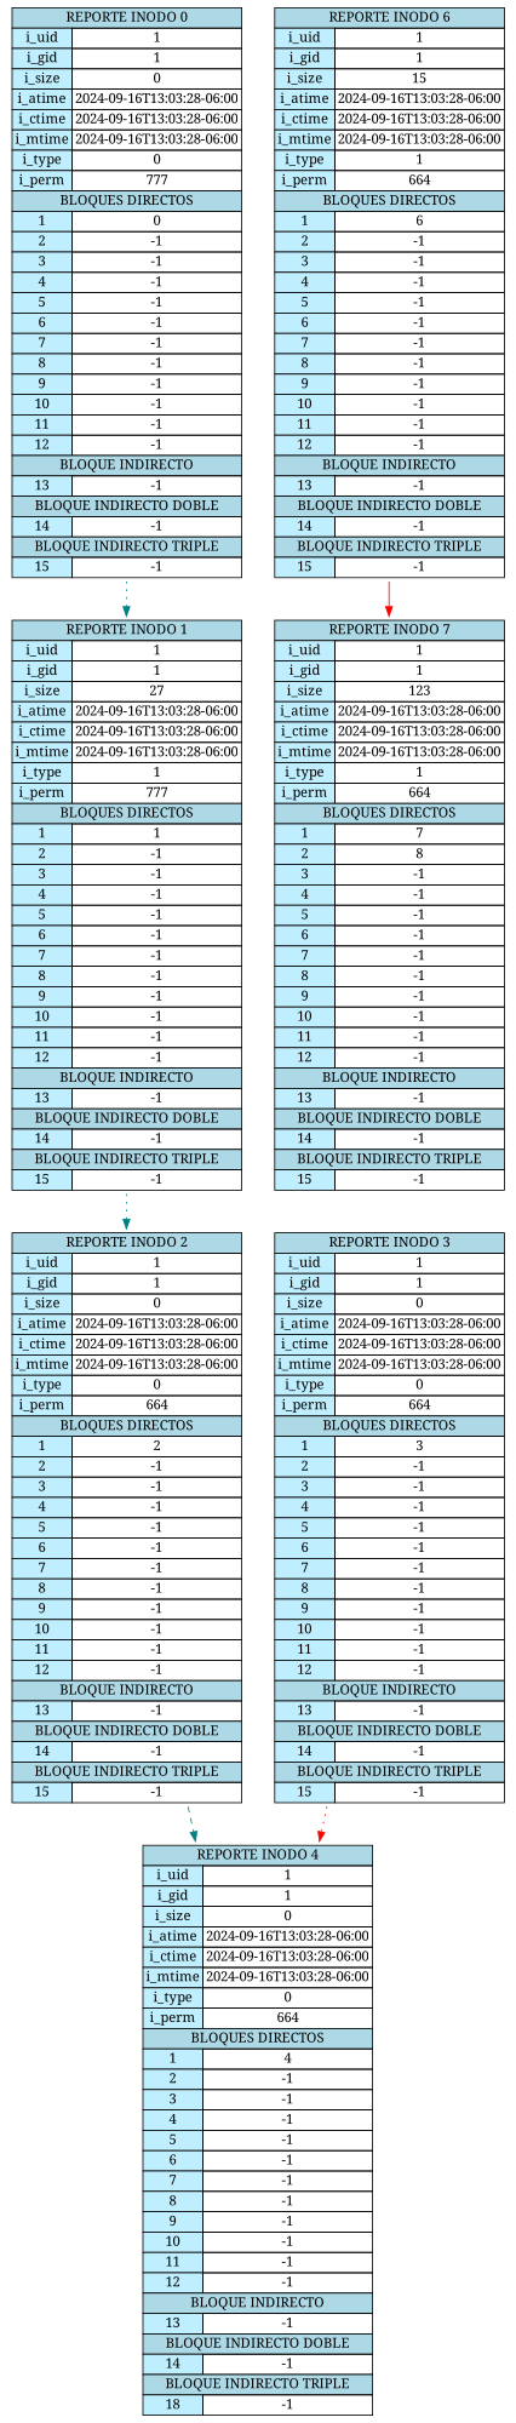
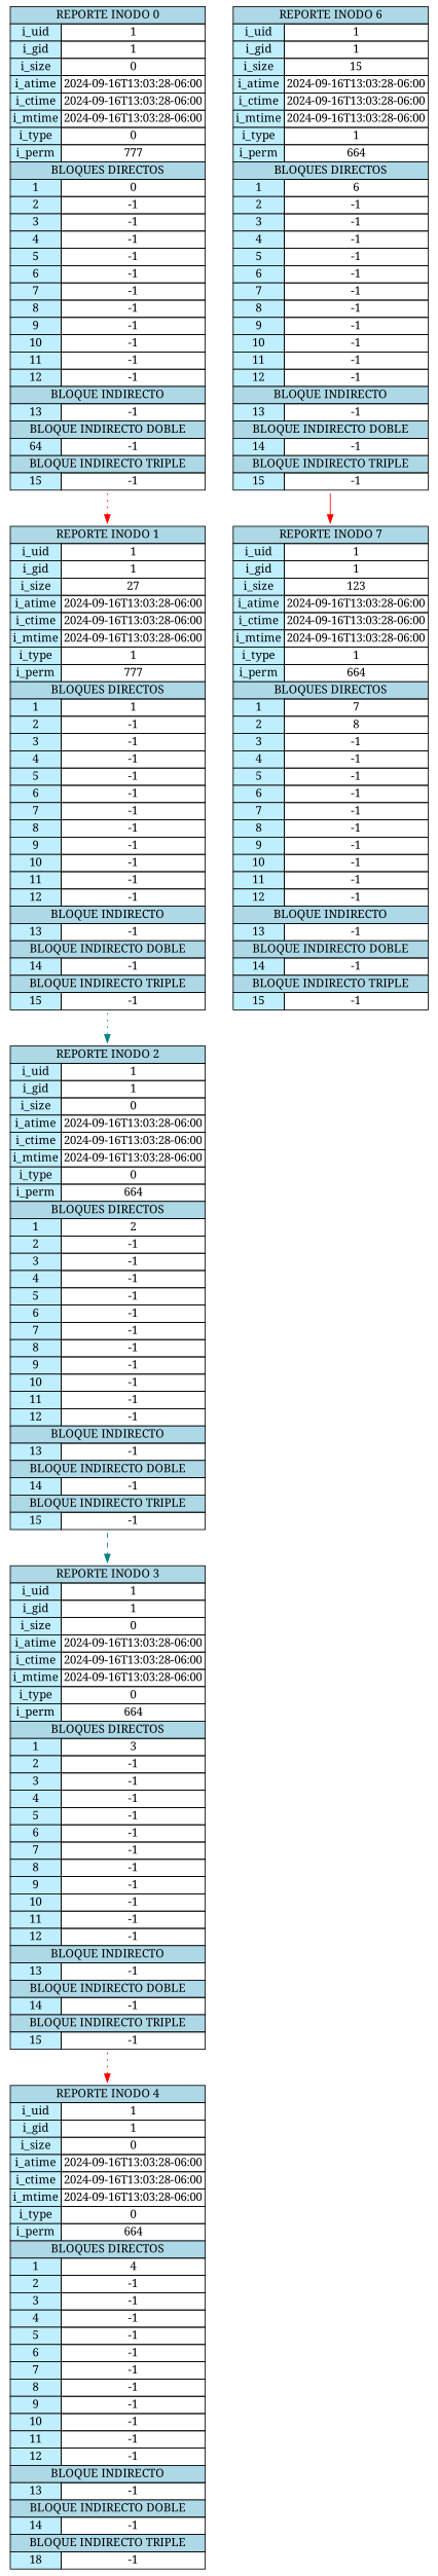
  digraph {
    fontname="Noto Serif"
    node [fontname="Noto Serif" shape=plaintext]
    edge [color=red fontname="Noto Serif" style=dotted]
-   n1 [label=<             <table border="0" cellborder="1" cellspacing="0">                 <tr><td colspan="2" bgcolor = "lightblue"> REPORTE INODO 0 </td></tr>                 <tr><td bgcolor = "lightblue1">i_uid</td><td>1</td></tr>                 <tr><td bgcolor = "lightblue1">i_gid</td><td>1</td></tr>                 <tr><td bgcolor = "lightblue1">i_size</td><td>0</td></tr>                 <tr><td bgcolor = "lightblue1">i_atime</td><td>2024-09-16T13:03:28-06:00</td></tr>                 <tr><td bgcolor = "lightblue1">i_ctime</td><td>2024-09-16T13:03:28-06:00</td></tr>                 <tr><td bgcolor = "lightblue1">i_mtime</td><td>2024-09-16T13:03:28-06:00</td></tr>                 <tr><td bgcolor = "lightblue1">i_type</td><td>0</td></tr>                 <tr><td bgcolor = "lightblue1">i_perm</td><td>777</td></tr>                 <tr><td colspan="2" bgcolor = "lightblue">BLOQUES DIRECTOS</td></tr>             <tr><td bgcolor = "lightblue1">1</td><td>0</td></tr><tr><td bgcolor = "lightblue1">2</td><td>-1</td></tr><tr><td bgcolor = "lightblue1">3</td><td>-1</td></tr><tr><td bgcolor = "lightblue1">4</td><td>-1</td></tr><tr><td bgcolor = "lightblue1">5</td><td>-1</td></tr><tr><td bgcolor = "lightblue1">6</td><td>-1</td></tr><tr><td bgcolor = "lightblue1">7</td><td>-1</td></tr><tr><td bgcolor = "lightblue1">8</td><td>-1</td></tr><tr><td bgcolor = "lightblue1">9</td><td>-1</td></tr><tr><td bgcolor = "lightblue1">10</td><td>-1</td></tr><tr><td bgcolor = "lightblue1">11</td><td>-1</td></tr><tr><td bgcolor = "lightblue1">12</td><td>-1</td></tr>                 <tr><td colspan="2" bgcolor = "lightblue">BLOQUE INDIRECTO</td></tr>                 <tr><td bgcolor = "lightblue1">13</td><td>-1</td></tr>                 <tr><td colspan="2" bgcolor = "lightblue">BLOQUE INDIRECTO DOBLE</td></tr>                 <tr><td bgcolor = "lightblue1">14</td><td>-1</td></tr>                 <tr><td colspan="2" bgcolor = "lightblue">BLOQUE INDIRECTO TRIPLE</td></tr>                 <tr><td bgcolor = "lightblue1">15</td><td>-1</td></tr>             </table>>]
+   n1 [label=<             <table border="0" cellborder="1" cellspacing="0">                 <tr><td colspan="2" bgcolor = "lightblue"> REPORTE INODO 0 </td></tr>                 <tr><td bgcolor = "lightblue1">i_uid</td><td>1</td></tr>                 <tr><td bgcolor = "lightblue1">i_gid</td><td>1</td></tr>                 <tr><td bgcolor = "lightblue1">i_size</td><td>0</td></tr>                 <tr><td bgcolor = "lightblue1">i_atime</td><td>2024-09-16T13:03:28-06:00</td></tr>                 <tr><td bgcolor = "lightblue1">i_ctime</td><td>2024-09-16T13:03:28-06:00</td></tr>                 <tr><td bgcolor = "lightblue1">i_mtime</td><td>2024-09-16T13:03:28-06:00</td></tr>                 <tr><td bgcolor = "lightblue1">i_type</td><td>0</td></tr>                 <tr><td bgcolor = "lightblue1">i_perm</td><td>777</td></tr>                 <tr><td colspan="2" bgcolor = "lightblue">BLOQUES DIRECTOS</td></tr>             <tr><td bgcolor = "lightblue1">1</td><td>0</td></tr><tr><td bgcolor = "lightblue1">2</td><td>-1</td></tr><tr><td bgcolor = "lightblue1">3</td><td>-1</td></tr><tr><td bgcolor = "lightblue1">4</td><td>-1</td></tr><tr><td bgcolor = "lightblue1">5</td><td>-1</td></tr><tr><td bgcolor = "lightblue1">6</td><td>-1</td></tr><tr><td bgcolor = "lightblue1">7</td><td>-1</td></tr><tr><td bgcolor = "lightblue1">8</td><td>-1</td></tr><tr><td bgcolor = "lightblue1">9</td><td>-1</td></tr><tr><td bgcolor = "lightblue1">10</td><td>-1</td></tr><tr><td bgcolor = "lightblue1">11</td><td>-1</td></tr><tr><td bgcolor = "lightblue1">12</td><td>-1</td></tr>                 <tr><td colspan="2" bgcolor = "lightblue">BLOQUE INDIRECTO</td></tr>                 <tr><td bgcolor = "lightblue1">13</td><td>-1</td></tr>                 <tr><td colspan="2" bgcolor = "lightblue">BLOQUE INDIRECTO DOBLE</td></tr>                 <tr><td bgcolor = "lightblue1">64</td><td>-1</td></tr>                 <tr><td colspan="2" bgcolor = "lightblue">BLOQUE INDIRECTO TRIPLE</td></tr>                 <tr><td bgcolor = "lightblue1">15</td><td>-1</td></tr>             </table>>]
    n2 [label=<             <table border="0" cellborder="1" cellspacing="0">                 <tr><td colspan="2" bgcolor = "lightblue"> REPORTE INODO 1 </td></tr>                 <tr><td bgcolor = "lightblue1">i_uid</td><td>1</td></tr>                 <tr><td bgcolor = "lightblue1">i_gid</td><td>1</td></tr>                 <tr><td bgcolor = "lightblue1">i_size</td><td>27</td></tr>                 <tr><td bgcolor = "lightblue1">i_atime</td><td>2024-09-16T13:03:28-06:00</td></tr>                 <tr><td bgcolor = "lightblue1">i_ctime</td><td>2024-09-16T13:03:28-06:00</td></tr>                 <tr><td bgcolor = "lightblue1">i_mtime</td><td>2024-09-16T13:03:28-06:00</td></tr>                 <tr><td bgcolor = "lightblue1">i_type</td><td>1</td></tr>                 <tr><td bgcolor = "lightblue1">i_perm</td><td>777</td></tr>                 <tr><td colspan="2" bgcolor = "lightblue">BLOQUES DIRECTOS</td></tr>             <tr><td bgcolor = "lightblue1">1</td><td>1</td></tr><tr><td bgcolor = "lightblue1">2</td><td>-1</td></tr><tr><td bgcolor = "lightblue1">3</td><td>-1</td></tr><tr><td bgcolor = "lightblue1">4</td><td>-1</td></tr><tr><td bgcolor = "lightblue1">5</td><td>-1</td></tr><tr><td bgcolor = "lightblue1">6</td><td>-1</td></tr><tr><td bgcolor = "lightblue1">7</td><td>-1</td></tr><tr><td bgcolor = "lightblue1">8</td><td>-1</td></tr><tr><td bgcolor = "lightblue1">9</td><td>-1</td></tr><tr><td bgcolor = "lightblue1">10</td><td>-1</td></tr><tr><td bgcolor = "lightblue1">11</td><td>-1</td></tr><tr><td bgcolor = "lightblue1">12</td><td>-1</td></tr>                 <tr><td colspan="2" bgcolor = "lightblue">BLOQUE INDIRECTO</td></tr>                 <tr><td bgcolor = "lightblue1">13</td><td>-1</td></tr>                 <tr><td colspan="2" bgcolor = "lightblue">BLOQUE INDIRECTO DOBLE</td></tr>                 <tr><td bgcolor = "lightblue1">14</td><td>-1</td></tr>                 <tr><td colspan="2" bgcolor = "lightblue">BLOQUE INDIRECTO TRIPLE</td></tr>                 <tr><td bgcolor = "lightblue1">15</td><td>-1</td></tr>             </table>>]
    n3 [label=<             <table border="0" cellborder="1" cellspacing="0">                 <tr><td colspan="2" bgcolor = "lightblue"> REPORTE INODO 2 </td></tr>                 <tr><td bgcolor = "lightblue1">i_uid</td><td>1</td></tr>                 <tr><td bgcolor = "lightblue1">i_gid</td><td>1</td></tr>                 <tr><td bgcolor = "lightblue1">i_size</td><td>0</td></tr>                 <tr><td bgcolor = "lightblue1">i_atime</td><td>2024-09-16T13:03:28-06:00</td></tr>                 <tr><td bgcolor = "lightblue1">i_ctime</td><td>2024-09-16T13:03:28-06:00</td></tr>                 <tr><td bgcolor = "lightblue1">i_mtime</td><td>2024-09-16T13:03:28-06:00</td></tr>                 <tr><td bgcolor = "lightblue1">i_type</td><td>0</td></tr>                 <tr><td bgcolor = "lightblue1">i_perm</td><td>664</td></tr>                 <tr><td colspan="2" bgcolor = "lightblue">BLOQUES DIRECTOS</td></tr>             <tr><td bgcolor = "lightblue1">1</td><td>2</td></tr><tr><td bgcolor = "lightblue1">2</td><td>-1</td></tr><tr><td bgcolor = "lightblue1">3</td><td>-1</td></tr><tr><td bgcolor = "lightblue1">4</td><td>-1</td></tr><tr><td bgcolor = "lightblue1">5</td><td>-1</td></tr><tr><td bgcolor = "lightblue1">6</td><td>-1</td></tr><tr><td bgcolor = "lightblue1">7</td><td>-1</td></tr><tr><td bgcolor = "lightblue1">8</td><td>-1</td></tr><tr><td bgcolor = "lightblue1">9</td><td>-1</td></tr><tr><td bgcolor = "lightblue1">10</td><td>-1</td></tr><tr><td bgcolor = "lightblue1">11</td><td>-1</td></tr><tr><td bgcolor = "lightblue1">12</td><td>-1</td></tr>                 <tr><td colspan="2" bgcolor = "lightblue">BLOQUE INDIRECTO</td></tr>                 <tr><td bgcolor = "lightblue1">13</td><td>-1</td></tr>                 <tr><td colspan="2" bgcolor = "lightblue">BLOQUE INDIRECTO DOBLE</td></tr>                 <tr><td bgcolor = "lightblue1">14</td><td>-1</td></tr>                 <tr><td colspan="2" bgcolor = "lightblue">BLOQUE INDIRECTO TRIPLE</td></tr>                 <tr><td bgcolor = "lightblue1">15</td><td>-1</td></tr>             </table>>]
    n4 [label=<             <table border="0" cellborder="1" cellspacing="0">                 <tr><td colspan="2" bgcolor = "lightblue"> REPORTE INODO 3 </td></tr>                 <tr><td bgcolor = "lightblue1">i_uid</td><td>1</td></tr>                 <tr><td bgcolor = "lightblue1">i_gid</td><td>1</td></tr>                 <tr><td bgcolor = "lightblue1">i_size</td><td>0</td></tr>                 <tr><td bgcolor = "lightblue1">i_atime</td><td>2024-09-16T13:03:28-06:00</td></tr>                 <tr><td bgcolor = "lightblue1">i_ctime</td><td>2024-09-16T13:03:28-06:00</td></tr>                 <tr><td bgcolor = "lightblue1">i_mtime</td><td>2024-09-16T13:03:28-06:00</td></tr>                 <tr><td bgcolor = "lightblue1">i_type</td><td>0</td></tr>                 <tr><td bgcolor = "lightblue1">i_perm</td><td>664</td></tr>                 <tr><td colspan="2" bgcolor = "lightblue">BLOQUES DIRECTOS</td></tr>             <tr><td bgcolor = "lightblue1">1</td><td>3</td></tr><tr><td bgcolor = "lightblue1">2</td><td>-1</td></tr><tr><td bgcolor = "lightblue1">3</td><td>-1</td></tr><tr><td bgcolor = "lightblue1">4</td><td>-1</td></tr><tr><td bgcolor = "lightblue1">5</td><td>-1</td></tr><tr><td bgcolor = "lightblue1">6</td><td>-1</td></tr><tr><td bgcolor = "lightblue1">7</td><td>-1</td></tr><tr><td bgcolor = "lightblue1">8</td><td>-1</td></tr><tr><td bgcolor = "lightblue1">9</td><td>-1</td></tr><tr><td bgcolor = "lightblue1">10</td><td>-1</td></tr><tr><td bgcolor = "lightblue1">11</td><td>-1</td></tr><tr><td bgcolor = "lightblue1">12</td><td>-1</td></tr>                 <tr><td colspan="2" bgcolor = "lightblue">BLOQUE INDIRECTO</td></tr>                 <tr><td bgcolor = "lightblue1">13</td><td>-1</td></tr>                 <tr><td colspan="2" bgcolor = "lightblue">BLOQUE INDIRECTO DOBLE</td></tr>                 <tr><td bgcolor = "lightblue1">14</td><td>-1</td></tr>                 <tr><td colspan="2" bgcolor = "lightblue">BLOQUE INDIRECTO TRIPLE</td></tr>                 <tr><td bgcolor = "lightblue1">15</td><td>-1</td></tr>             </table>>]
    n5 [label=<             <table border="0" cellborder="1" cellspacing="0">                 <tr><td colspan="2" bgcolor = "lightblue"> REPORTE INODO 4 </td></tr>                 <tr><td bgcolor = "lightblue1">i_uid</td><td>1</td></tr>                 <tr><td bgcolor = "lightblue1">i_gid</td><td>1</td></tr>                 <tr><td bgcolor = "lightblue1">i_size</td><td>0</td></tr>                 <tr><td bgcolor = "lightblue1">i_atime</td><td>2024-09-16T13:03:28-06:00</td></tr>                 <tr><td bgcolor = "lightblue1">i_ctime</td><td>2024-09-16T13:03:28-06:00</td></tr>                 <tr><td bgcolor = "lightblue1">i_mtime</td><td>2024-09-16T13:03:28-06:00</td></tr>                 <tr><td bgcolor = "lightblue1">i_type</td><td>0</td></tr>                 <tr><td bgcolor = "lightblue1">i_perm</td><td>664</td></tr>                 <tr><td colspan="2" bgcolor = "lightblue">BLOQUES DIRECTOS</td></tr>             <tr><td bgcolor = "lightblue1">1</td><td>4</td></tr><tr><td bgcolor = "lightblue1">2</td><td>-1</td></tr><tr><td bgcolor = "lightblue1">3</td><td>-1</td></tr><tr><td bgcolor = "lightblue1">4</td><td>-1</td></tr><tr><td bgcolor = "lightblue1">5</td><td>-1</td></tr><tr><td bgcolor = "lightblue1">6</td><td>-1</td></tr><tr><td bgcolor = "lightblue1">7</td><td>-1</td></tr><tr><td bgcolor = "lightblue1">8</td><td>-1</td></tr><tr><td bgcolor = "lightblue1">9</td><td>-1</td></tr><tr><td bgcolor = "lightblue1">10</td><td>-1</td></tr><tr><td bgcolor = "lightblue1">11</td><td>-1</td></tr><tr><td bgcolor = "lightblue1">12</td><td>-1</td></tr>                 <tr><td colspan="2" bgcolor = "lightblue">BLOQUE INDIRECTO</td></tr>                 <tr><td bgcolor = "lightblue1">13</td><td>-1</td></tr>                 <tr><td colspan="2" bgcolor = "lightblue">BLOQUE INDIRECTO DOBLE</td></tr>                 <tr><td bgcolor = "lightblue1">14</td><td>-1</td></tr>                 <tr><td colspan="2" bgcolor = "lightblue">BLOQUE INDIRECTO TRIPLE</td></tr>                 <tr><td bgcolor = "lightblue1">18</td><td>-1</td></tr>             </table>>]
    n6 [label=<             <table border="0" cellborder="1" cellspacing="0">                 <tr><td colspan="2" bgcolor = "lightblue"> REPORTE INODO 6 </td></tr>                 <tr><td bgcolor = "lightblue1">i_uid</td><td>1</td></tr>                 <tr><td bgcolor = "lightblue1">i_gid</td><td>1</td></tr>                 <tr><td bgcolor = "lightblue1">i_size</td><td>15</td></tr>                 <tr><td bgcolor = "lightblue1">i_atime</td><td>2024-09-16T13:03:28-06:00</td></tr>                 <tr><td bgcolor = "lightblue1">i_ctime</td><td>2024-09-16T13:03:28-06:00</td></tr>                 <tr><td bgcolor = "lightblue1">i_mtime</td><td>2024-09-16T13:03:28-06:00</td></tr>                 <tr><td bgcolor = "lightblue1">i_type</td><td>1</td></tr>                 <tr><td bgcolor = "lightblue1">i_perm</td><td>664</td></tr>                 <tr><td colspan="2" bgcolor = "lightblue">BLOQUES DIRECTOS</td></tr>             <tr><td bgcolor = "lightblue1">1</td><td>6</td></tr><tr><td bgcolor = "lightblue1">2</td><td>-1</td></tr><tr><td bgcolor = "lightblue1">3</td><td>-1</td></tr><tr><td bgcolor = "lightblue1">4</td><td>-1</td></tr><tr><td bgcolor = "lightblue1">5</td><td>-1</td></tr><tr><td bgcolor = "lightblue1">6</td><td>-1</td></tr><tr><td bgcolor = "lightblue1">7</td><td>-1</td></tr><tr><td bgcolor = "lightblue1">8</td><td>-1</td></tr><tr><td bgcolor = "lightblue1">9</td><td>-1</td></tr><tr><td bgcolor = "lightblue1">10</td><td>-1</td></tr><tr><td bgcolor = "lightblue1">11</td><td>-1</td></tr><tr><td bgcolor = "lightblue1">12</td><td>-1</td></tr>                 <tr><td colspan="2" bgcolor = "lightblue">BLOQUE INDIRECTO</td></tr>                 <tr><td bgcolor = "lightblue1">13</td><td>-1</td></tr>                 <tr><td colspan="2" bgcolor = "lightblue">BLOQUE INDIRECTO DOBLE</td></tr>                 <tr><td bgcolor = "lightblue1">14</td><td>-1</td></tr>                 <tr><td colspan="2" bgcolor = "lightblue">BLOQUE INDIRECTO TRIPLE</td></tr>                 <tr><td bgcolor = "lightblue1">15</td><td>-1</td></tr>             </table>>]
    n7 [label=<             <table border="0" cellborder="1" cellspacing="0">                 <tr><td colspan="2" bgcolor = "lightblue"> REPORTE INODO 7 </td></tr>                 <tr><td bgcolor = "lightblue1">i_uid</td><td>1</td></tr>                 <tr><td bgcolor = "lightblue1">i_gid</td><td>1</td></tr>                 <tr><td bgcolor = "lightblue1">i_size</td><td>123</td></tr>                 <tr><td bgcolor = "lightblue1">i_atime</td><td>2024-09-16T13:03:28-06:00</td></tr>                 <tr><td bgcolor = "lightblue1">i_ctime</td><td>2024-09-16T13:03:28-06:00</td></tr>                 <tr><td bgcolor = "lightblue1">i_mtime</td><td>2024-09-16T13:03:28-06:00</td></tr>                 <tr><td bgcolor = "lightblue1">i_type</td><td>1</td></tr>                 <tr><td bgcolor = "lightblue1">i_perm</td><td>664</td></tr>                 <tr><td colspan="2" bgcolor = "lightblue">BLOQUES DIRECTOS</td></tr>             <tr><td bgcolor = "lightblue1">1</td><td>7</td></tr><tr><td bgcolor = "lightblue1">2</td><td>8</td></tr><tr><td bgcolor = "lightblue1">3</td><td>-1</td></tr><tr><td bgcolor = "lightblue1">4</td><td>-1</td></tr><tr><td bgcolor = "lightblue1">5</td><td>-1</td></tr><tr><td bgcolor = "lightblue1">6</td><td>-1</td></tr><tr><td bgcolor = "lightblue1">7</td><td>-1</td></tr><tr><td bgcolor = "lightblue1">8</td><td>-1</td></tr><tr><td bgcolor = "lightblue1">9</td><td>-1</td></tr><tr><td bgcolor = "lightblue1">10</td><td>-1</td></tr><tr><td bgcolor = "lightblue1">11</td><td>-1</td></tr><tr><td bgcolor = "lightblue1">12</td><td>-1</td></tr>                 <tr><td colspan="2" bgcolor = "lightblue">BLOQUE INDIRECTO</td></tr>                 <tr><td bgcolor = "lightblue1">13</td><td>-1</td></tr>                 <tr><td colspan="2" bgcolor = "lightblue">BLOQUE INDIRECTO DOBLE</td></tr>                 <tr><td bgcolor = "lightblue1">14</td><td>-1</td></tr>                 <tr><td colspan="2" bgcolor = "lightblue">BLOQUE INDIRECTO TRIPLE</td></tr>                 <tr><td bgcolor = "lightblue1">15</td><td>-1</td></tr>             </table>>]
-   n1 -> n2 [color=teal]
+   n1 -> n2
    n2 -> n3 [color=teal]
-   n3 -> n5 [color=teal style=dashed]
+   n3 -> n4 [color=teal style=dashed]
    n4 -> n5
    n6 -> n7 [style=solid]
  }
